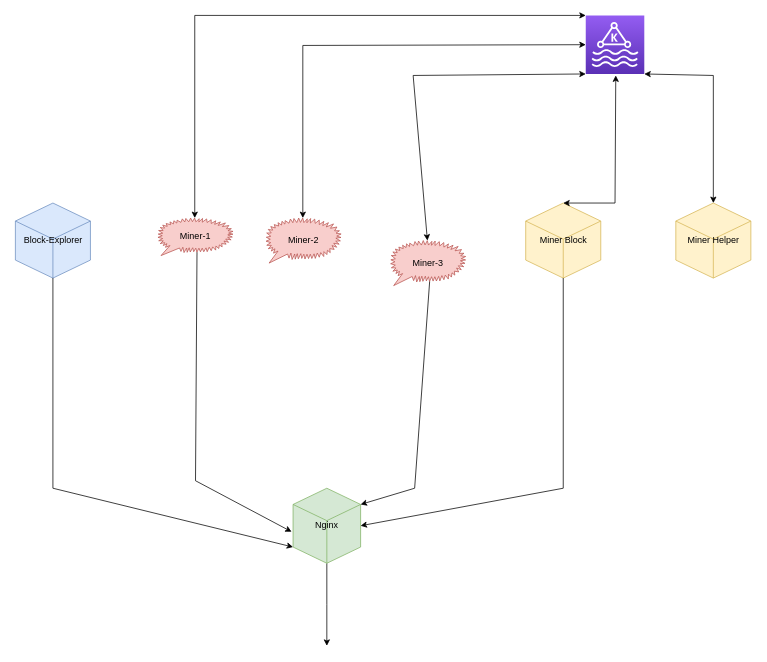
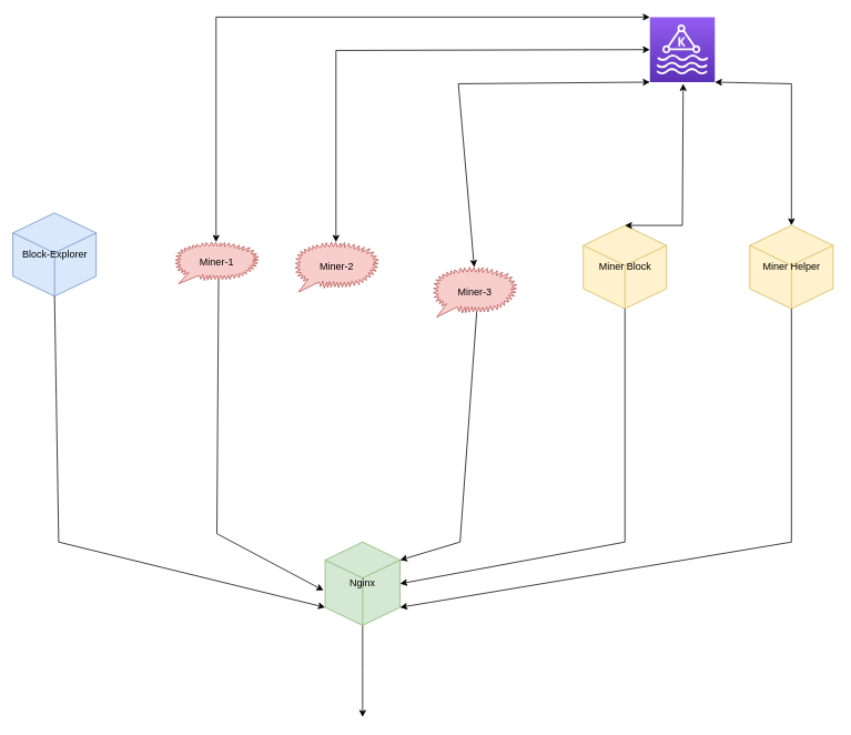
  <mxCell id="0" />
  <mxCell id="1" parent="0" />
  <mxCell id="2" style="edgeStyle=orthogonalEdgeStyle;rounded=0;orthogonalLoop=1;jettySize=auto;html=1;" edge="1" parent="1" source="3"><mxGeometry relative="1" as="geometry"><mxPoint x="435" y="860" as="targetPoint" /></mxGeometry></mxCell>
  <mxCell id="3" value="Nginx" style="html=1;whiteSpace=wrap;shape=isoCube2;backgroundOutline=1;isoAngle=15;fillColor=#d5e8d4;strokeColor=#82b366;" vertex="1" parent="1"><mxGeometry x="390" y="650" width="90" height="100" as="geometry" /></mxCell>
  <mxCell id="4" value="Miner-1" style="whiteSpace=wrap;html=1;shape=mxgraph.basic.loud_callout;fillColor=#f8cecc;strokeColor=#b85450;" vertex="1" parent="1"><mxGeometry x="210" y="290" width="100" height="50" as="geometry" /></mxCell>
  <mxCell id="5" value="Miner-2" style="whiteSpace=wrap;html=1;shape=mxgraph.basic.loud_callout;fillColor=#f8cecc;strokeColor=#b85450;" vertex="1" parent="1"><mxGeometry x="354" y="290" width="100" height="60" as="geometry" /></mxCell>
  <mxCell id="6" value="Miner-3" style="whiteSpace=wrap;html=1;shape=mxgraph.basic.loud_callout;fillColor=#f8cecc;strokeColor=#b85450;" vertex="1" parent="1"><mxGeometry x="520" y="320" width="100" height="60" as="geometry" /></mxCell>
- <mxCell id="7" value="Block-Explorer" style="html=1;shape=mxgraph.basic.isocube;isoAngle=15;fillColor=#dae8fc;strokeColor=#6c8ebf;" vertex="1" parent="1"><mxGeometry x="20" y="270" width="100" height="100" as="geometry" /></mxCell>
+ <mxCell id="7" value="Block-Explorer" style="html=1;shape=mxgraph.basic.isocube;isoAngle=15;fillColor=#dae8fc;strokeColor=#6c8ebf;" vertex="1" parent="1"><mxGeometry x="15" y="255" width="100" height="100" as="geometry" /></mxCell>
  <mxCell id="8" value="Miner Block" style="html=1;shape=mxgraph.basic.isocube;isoAngle=15;fillColor=#fff2cc;strokeColor=#d6b656;" vertex="1" parent="1"><mxGeometry x="700" y="270" width="100" height="100" as="geometry" /></mxCell>
  <mxCell id="9" value="Miner Helper" style="html=1;shape=mxgraph.basic.isocube;isoAngle=15;fillColor=#fff2cc;strokeColor=#d6b656;" vertex="1" parent="1"><mxGeometry x="900" y="270" width="100" height="100" as="geometry" /></mxCell>
  <mxCell id="10" value="" style="sketch=0;points=[[0,0,0],[0.25,0,0],[0.5,0,0],[0.75,0,0],[1,0,0],[0,1,0],[0.25,1,0],[0.5,1,0],[0.75,1,0],[1,1,0],[0,0.25,0],[0,0.5,0],[0,0.75,0],[1,0.25,0],[1,0.5,0],[1,0.75,0]];outlineConnect=0;fontColor=#232F3E;gradientColor=#945DF2;gradientDirection=north;fillColor=#5A30B5;strokeColor=#ffffff;dashed=0;verticalLabelPosition=bottom;verticalAlign=top;align=center;html=1;fontSize=12;fontStyle=0;aspect=fixed;shape=mxgraph.aws4.resourceIcon;resIcon=mxgraph.aws4.managed_streaming_for_kafka;" vertex="1" parent="1"><mxGeometry x="780" y="20" width="78" height="78" as="geometry" /></mxCell>
  <mxCell id="11" value="" style="endArrow=classic;startArrow=classic;html=1;rounded=0;exitX=0.49;exitY=0;exitDx=0;exitDy=0;exitPerimeter=0;entryX=0;entryY=0.5;entryDx=0;entryDy=0;entryPerimeter=0;" edge="1" parent="1" source="5" target="10"><mxGeometry width="50" height="50" relative="1" as="geometry"><mxPoint x="450" y="180" as="sourcePoint" /><mxPoint x="500" y="130" as="targetPoint" /><Array as="points"><mxPoint x="403" y="60" /></Array></mxGeometry></mxCell>
  <mxCell id="12" value="" style="endArrow=classic;startArrow=classic;html=1;rounded=0;exitX=0.49;exitY=0;exitDx=0;exitDy=0;exitPerimeter=0;entryX=0;entryY=1;entryDx=0;entryDy=0;entryPerimeter=0;" edge="1" parent="1" source="6" target="10"><mxGeometry width="50" height="50" relative="1" as="geometry"><mxPoint x="560" y="240" as="sourcePoint" /><mxPoint x="610" y="190" as="targetPoint" /><Array as="points"><mxPoint x="550" y="100" /></Array></mxGeometry></mxCell>
  <mxCell id="13" value="" style="endArrow=classic;startArrow=classic;html=1;rounded=0;exitX=0.5;exitY=0;exitDx=0;exitDy=0;exitPerimeter=0;" edge="1" parent="1" source="8"><mxGeometry width="50" height="50" relative="1" as="geometry"><mxPoint x="750" y="210" as="sourcePoint" /><mxPoint x="820" y="100" as="targetPoint" /><Array as="points"><mxPoint x="819" y="270" /></Array></mxGeometry></mxCell>
  <mxCell id="14" value="" style="endArrow=classic;startArrow=classic;html=1;rounded=0;exitX=0.5;exitY=0;exitDx=0;exitDy=0;exitPerimeter=0;entryX=1;entryY=1;entryDx=0;entryDy=0;entryPerimeter=0;" edge="1" parent="1" source="9" target="10"><mxGeometry width="50" height="50" relative="1" as="geometry"><mxPoint x="980" y="200" as="sourcePoint" /><mxPoint x="1030" y="150" as="targetPoint" /><Array as="points"><mxPoint x="950" y="100" /></Array></mxGeometry></mxCell>
  <mxCell id="15" value="" style="endArrow=classic;startArrow=classic;html=1;rounded=0;exitX=0.49;exitY=0;exitDx=0;exitDy=0;exitPerimeter=0;entryX=0;entryY=0;entryDx=0;entryDy=0;entryPerimeter=0;" edge="1" parent="1" source="4" target="10"><mxGeometry width="50" height="50" relative="1" as="geometry"><mxPoint x="270" y="150" as="sourcePoint" /><mxPoint x="320" y="100" as="targetPoint" /><Array as="points"><mxPoint x="259" y="20" /></Array></mxGeometry></mxCell>
  <mxCell id="16" value="" style="endArrow=classic;html=1;rounded=0;entryX=0;entryY=0;entryDx=0;entryDy=78.393;entryPerimeter=0;exitX=0.5;exitY=1;exitDx=0;exitDy=0;exitPerimeter=0;" edge="1" parent="1" source="7" target="3"><mxGeometry width="50" height="50" relative="1" as="geometry"><mxPoint x="380" y="530" as="sourcePoint" /><mxPoint x="430" y="480" as="targetPoint" /><Array as="points"><mxPoint x="70" y="650" /></Array></mxGeometry></mxCell>
  <mxCell id="17" value="" style="endArrow=classic;html=1;rounded=0;entryX=-0.022;entryY=0.58;entryDx=0;entryDy=0;entryPerimeter=0;exitX=0.52;exitY=0.91;exitDx=0;exitDy=0;exitPerimeter=0;" edge="1" parent="1" source="4" target="3"><mxGeometry width="50" height="50" relative="1" as="geometry"><mxPoint x="300" y="480" as="sourcePoint" /><mxPoint x="350" y="430" as="targetPoint" /><Array as="points"><mxPoint x="260" y="640" /></Array></mxGeometry></mxCell>
  <mxCell id="18" value="" style="endArrow=classic;html=1;rounded=0;entryX=0;entryY=0;entryDx=90;entryDy=21.607;entryPerimeter=0;exitX=0.52;exitY=0.91;exitDx=0;exitDy=0;exitPerimeter=0;" edge="1" parent="1" source="6" target="3"><mxGeometry width="50" height="50" relative="1" as="geometry"><mxPoint x="380" y="530" as="sourcePoint" /><mxPoint x="430" y="480" as="targetPoint" /><Array as="points"><mxPoint x="552" y="650" /></Array></mxGeometry></mxCell>
  <mxCell id="19" value="" style="endArrow=classic;html=1;rounded=0;entryX=1;entryY=0.5;entryDx=0;entryDy=0;entryPerimeter=0;exitX=0.5;exitY=1;exitDx=0;exitDy=0;exitPerimeter=0;" edge="1" parent="1" source="8" target="3"><mxGeometry width="50" height="50" relative="1" as="geometry"><mxPoint x="620" y="620" as="sourcePoint" /><mxPoint x="670" y="570" as="targetPoint" /><Array as="points"><mxPoint x="750" y="650" /></Array></mxGeometry></mxCell>
+ <mxCell id="20" value="" style="endArrow=classic;html=1;rounded=0;entryX=0;entryY=0;entryDx=90;entryDy=78.393;entryPerimeter=0;exitX=0.5;exitY=1;exitDx=0;exitDy=0;exitPerimeter=0;" edge="1" parent="1" source="9" target="3"><mxGeometry width="50" height="50" relative="1" as="geometry"><mxPoint x="820" y="630" as="sourcePoint" /><mxPoint x="870" y="580" as="targetPoint" /><Array as="points"><mxPoint x="950" y="650" /></Array></mxGeometry></mxCell>
